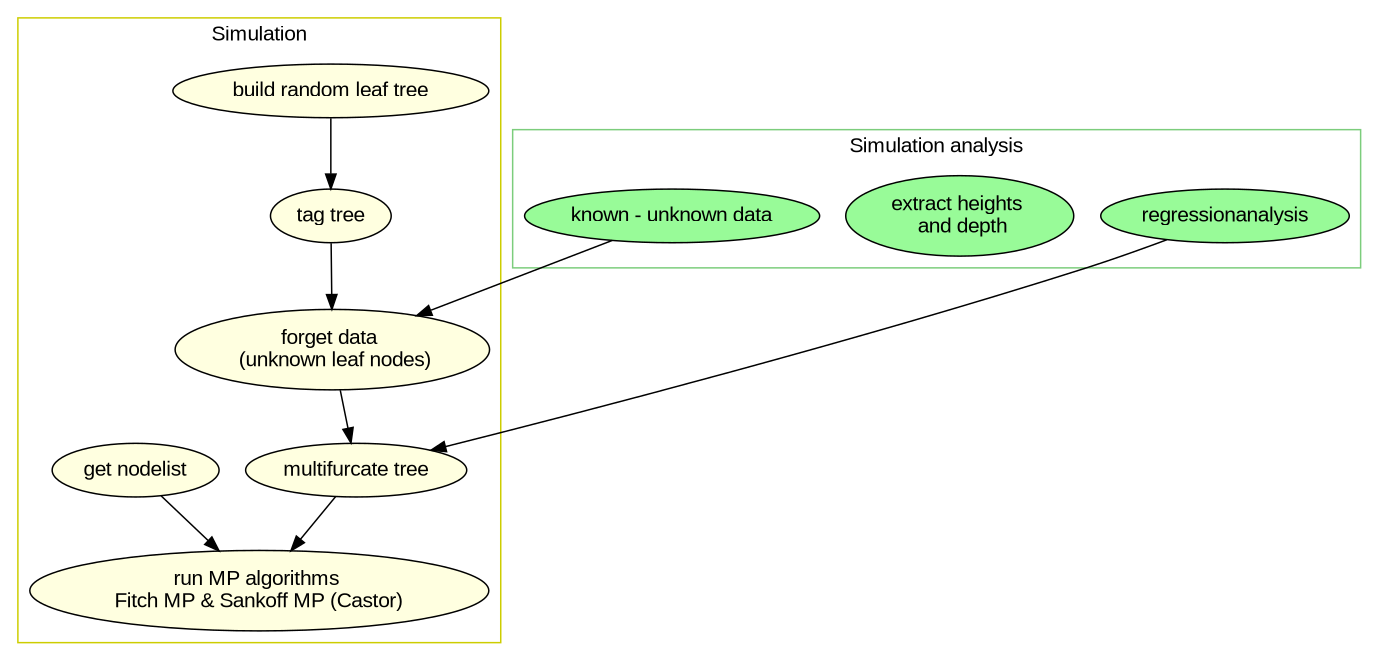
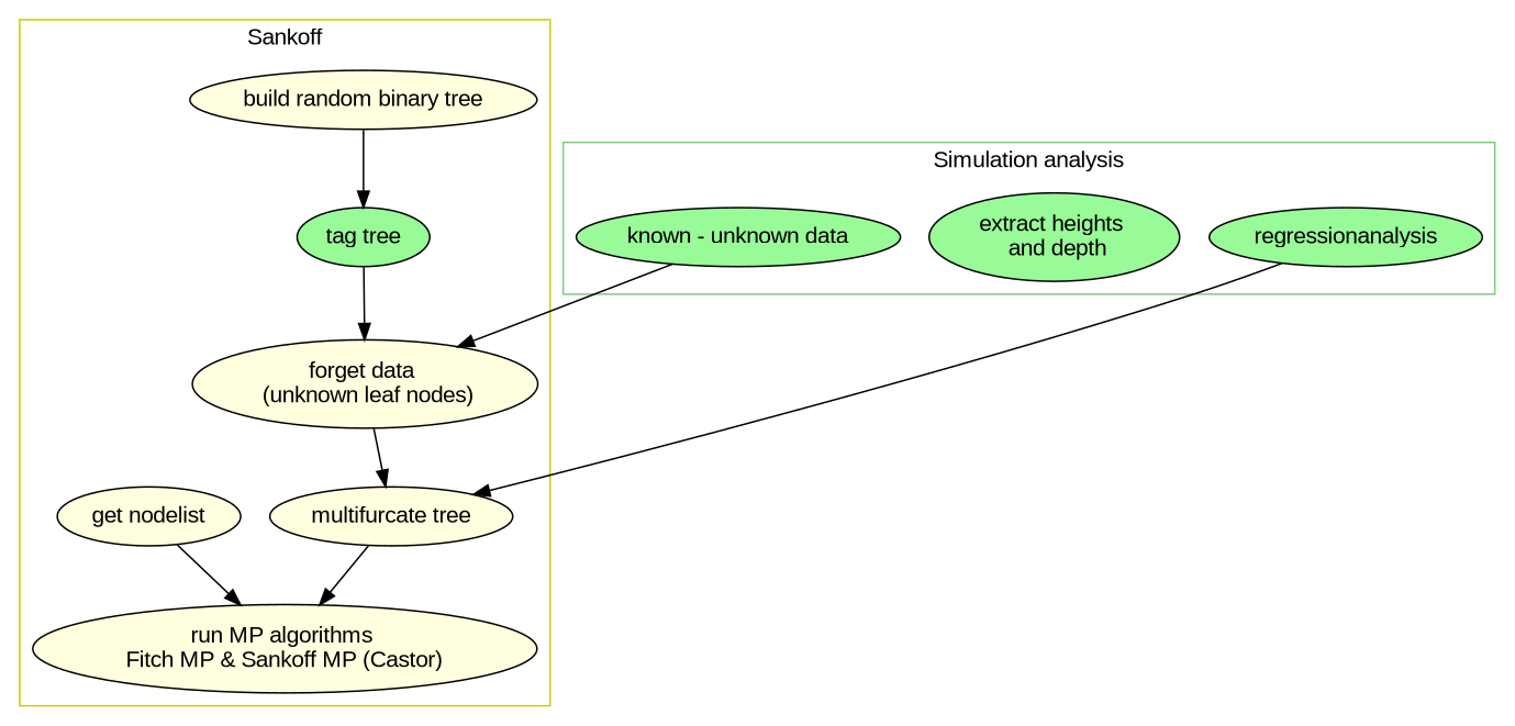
  digraph {
    fontname="Liberation Sans"
    node [fillcolor=lightyellow fontname="Liberation Sans" style=filled]
    edge [fontname="Liberation Sans"]
    n1 [fillcolor=palegreen label="known - unknown data"]
    n2 [fillcolor=palegreen label="extract heights \n and depth"]
    n3 [fillcolor=palegreen label=regressionanalysis]
-   n4 [label="build random leaf tree"]
-   n5 [label="tag tree"]
+   n4 [label="build random binary tree"]
+   n5 [fillcolor=palegreen label="tag tree"]
    n6 [label="forget data \n (unknown leaf nodes)"]
    n7 [label="multifurcate tree"]
    n8 [label="get nodelist"]
    n9 [label="run MP algorithms \n Fitch MP & Sankoff MP (Castor) "]
    subgraph cluster_1 {
      color=palegreen3
      label="Simulation analysis"
      n1
      n2
      n3
    }
    subgraph cluster_2 {
      color=yellow3
-     label=Simulation
+     label=Sankoff
      n4
      n5
      n6
      n7
      n8
      n9
    }
    n1 -> n6
    n3 -> n7
    n4 -> n5
    n5 -> n6
    n6 -> n7
    n7 -> n9
    n8 -> n9
  }
